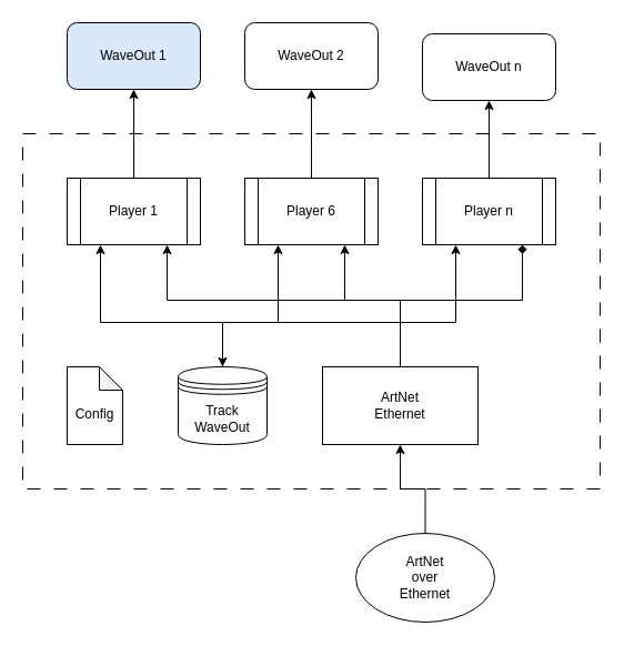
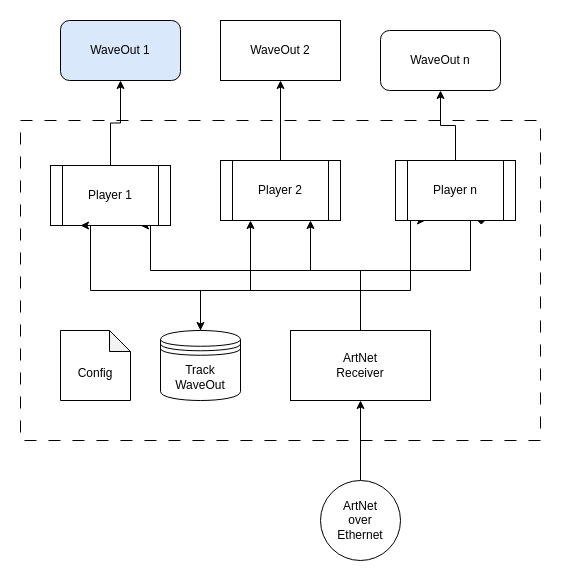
  <mxCell id="0" />
  <mxCell id="1" parent="0" />
  <mxCell id="2" style="edgeStyle=orthogonalEdgeStyle;rounded=0;orthogonalLoop=1;jettySize=auto;html=1;entryX=0.75;entryY=1;entryDx=0;entryDy=0;" edge="1" parent="1" source="5" target="13"><mxGeometry relative="1" as="geometry"><Array as="points"><mxPoint x="360" y="270" /><mxPoint x="310" y="270" /></Array></mxGeometry></mxCell>
  <mxCell id="3" style="edgeStyle=orthogonalEdgeStyle;rounded=0;orthogonalLoop=1;jettySize=auto;html=1;entryX=0.75;entryY=1;entryDx=0;entryDy=0;endArrow=diamond;" edge="1" parent="1" source="5" target="15"><mxGeometry relative="1" as="geometry"><Array as="points"><mxPoint x="360" y="270" /><mxPoint x="470" y="270" /></Array></mxGeometry></mxCell>
  <mxCell id="4" style="edgeStyle=orthogonalEdgeStyle;rounded=0;orthogonalLoop=1;jettySize=auto;html=1;entryX=0.75;entryY=1;entryDx=0;entryDy=0;" edge="1" parent="1" source="5" target="7"><mxGeometry relative="1" as="geometry"><Array as="points"><mxPoint x="360" y="270" /><mxPoint x="150" y="270" /></Array></mxGeometry></mxCell>
- <mxCell id="5" value="ArtNet&lt;div&gt;Ethernet&lt;/div&gt;" style="rounded=0;whiteSpace=wrap;html=1;" vertex="1" parent="1"><mxGeometry x="290" y="330" width="140" height="70" as="geometry" /></mxCell>
+ <mxCell id="5" value="ArtNet&lt;div&gt;Receiver&lt;/div&gt;" style="rounded=0;whiteSpace=wrap;html=1;" vertex="1" parent="1"><mxGeometry x="290" y="330" width="140" height="70" as="geometry" /></mxCell>
  <mxCell id="6" style="edgeStyle=orthogonalEdgeStyle;rounded=0;orthogonalLoop=1;jettySize=auto;html=1;entryX=0.5;entryY=1;entryDx=0;entryDy=0;" edge="1" parent="1" source="7" target="18"><mxGeometry relative="1" as="geometry" /></mxCell>
- <mxCell id="7" value="Player 1" style="shape=process;whiteSpace=wrap;html=1;backgroundOutline=1;" vertex="1" parent="1"><mxGeometry x="60" y="160" width="120" height="60" as="geometry" /></mxCell>
+ <mxCell id="7" value="Player 1" style="shape=process;whiteSpace=wrap;html=1;backgroundOutline=1;" vertex="1" parent="1"><mxGeometry x="50" y="165" width="120" height="60" as="geometry" /></mxCell>
  <mxCell id="8" style="edgeStyle=orthogonalEdgeStyle;rounded=0;orthogonalLoop=1;jettySize=auto;html=1;entryX=0.25;entryY=1;entryDx=0;entryDy=0;" edge="1" parent="1" source="11" target="13"><mxGeometry relative="1" as="geometry"><Array as="points"><mxPoint x="200" y="290" /><mxPoint x="250" y="290" /></Array></mxGeometry></mxCell>
  <mxCell id="9" style="edgeStyle=orthogonalEdgeStyle;rounded=0;orthogonalLoop=1;jettySize=auto;html=1;entryX=0.25;entryY=1;entryDx=0;entryDy=0;" edge="1" parent="1" source="11" target="7"><mxGeometry relative="1" as="geometry"><Array as="points"><mxPoint x="200" y="290" /><mxPoint x="90" y="290" /></Array></mxGeometry></mxCell>
  <mxCell id="10" style="edgeStyle=orthogonalEdgeStyle;rounded=0;orthogonalLoop=1;jettySize=auto;html=1;entryX=0.25;entryY=1;entryDx=0;entryDy=0;startArrow=classic;startFill=1;" edge="1" parent="1" source="11" target="15"><mxGeometry relative="1" as="geometry"><Array as="points"><mxPoint x="200" y="290" /><mxPoint x="410" y="290" /></Array></mxGeometry></mxCell>
  <mxCell id="11" value="Track&lt;div&gt;WaveOut&lt;/div&gt;" style="shape=datastore;whiteSpace=wrap;html=1;" vertex="1" parent="1"><mxGeometry x="160" y="330" width="80" height="70" as="geometry" /></mxCell>
  <mxCell id="12" style="edgeStyle=orthogonalEdgeStyle;rounded=0;orthogonalLoop=1;jettySize=auto;html=1;entryX=0.5;entryY=1;entryDx=0;entryDy=0;" edge="1" parent="1" source="13" target="19"><mxGeometry relative="1" as="geometry" /></mxCell>
- <mxCell id="13" value="Player 6" style="shape=process;whiteSpace=wrap;html=1;backgroundOutline=1;" vertex="1" parent="1"><mxGeometry x="220" y="160" width="120" height="60" as="geometry" /></mxCell>
+ <mxCell id="13" value="Player 2" style="shape=process;whiteSpace=wrap;html=1;backgroundOutline=1;" vertex="1" parent="1"><mxGeometry x="220" y="160" width="120" height="60" as="geometry" /></mxCell>
  <mxCell id="14" style="edgeStyle=orthogonalEdgeStyle;rounded=0;orthogonalLoop=1;jettySize=auto;html=1;entryX=0.5;entryY=1;entryDx=0;entryDy=0;" edge="1" parent="1" source="15" target="20"><mxGeometry relative="1" as="geometry" /></mxCell>
- <mxCell id="15" value="Player n" style="shape=process;whiteSpace=wrap;html=1;backgroundOutline=1;" vertex="1" parent="1"><mxGeometry x="380" y="160" width="120" height="60" as="geometry" /></mxCell>
+ <mxCell id="15" value="Player n" style="shape=process;whiteSpace=wrap;html=1;backgroundOutline=1;" vertex="1" parent="1"><mxGeometry x="395" y="160" width="120" height="60" as="geometry" /></mxCell>
  <mxCell id="16" style="edgeStyle=orthogonalEdgeStyle;rounded=0;orthogonalLoop=1;jettySize=auto;html=1;entryX=0.5;entryY=1;entryDx=0;entryDy=0;" edge="1" parent="1" source="17" target="5"><mxGeometry relative="1" as="geometry" /></mxCell>
- <mxCell id="17" value="ArtNet&lt;div&gt;over&lt;/div&gt;&lt;div&gt;Ethernet&lt;/div&gt;" style="ellipse;whiteSpace=wrap;html=1;aspect=fixed;" vertex="1" parent="1"><mxGeometry x="320" y="480" width="125" height="80" as="geometry" /></mxCell>
+ <mxCell id="17" value="ArtNet&lt;div&gt;over&lt;/div&gt;&lt;div&gt;Ethernet&lt;/div&gt;" style="ellipse;whiteSpace=wrap;html=1;aspect=fixed;" vertex="1" parent="1"><mxGeometry x="320" y="480" width="80" height="80" as="geometry" /></mxCell>
  <mxCell id="18" value="WaveOut 1" style="rounded=1;whiteSpace=wrap;html=1;fillColor=#dae8fc;" vertex="1" parent="1"><mxGeometry x="60" y="20" width="120" height="60" as="geometry" /></mxCell>
- <mxCell id="19" value="WaveOut 2" style="rounded=1;whiteSpace=wrap;html=1;" vertex="1" parent="1"><mxGeometry x="220" y="20" width="120" height="60" as="geometry" /></mxCell>
+ <mxCell id="19" value="WaveOut 2" style="whiteSpace=wrap;html=1;rounded=0;" vertex="1" parent="1"><mxGeometry x="220" y="20" width="120" height="60" as="geometry" /></mxCell>
  <mxCell id="20" value="WaveOut n" style="rounded=1;whiteSpace=wrap;html=1;" vertex="1" parent="1"><mxGeometry x="380" y="30" width="120" height="60" as="geometry" /></mxCell>
  <mxCell id="21" value="" style="whiteSpace=wrap;html=1;fillColor=none;dashed=1;dashPattern=12 12;" vertex="1" parent="1"><mxGeometry x="20" y="120" width="520" height="320" as="geometry" /></mxCell>
- <mxCell id="22" value="&lt;div&gt;&lt;br&gt;&lt;/div&gt;&lt;div&gt;Config&lt;/div&gt;" style="shape=note;whiteSpace=wrap;html=1;backgroundOutline=1;darkOpacity=0.05;size=21;" vertex="1" parent="1"><mxGeometry x="60" y="330" width="50" height="70" as="geometry" /></mxCell>
+ <mxCell id="22" value="&lt;div&gt;&lt;br&gt;&lt;/div&gt;&lt;div&gt;Config&lt;/div&gt;" style="shape=note;whiteSpace=wrap;html=1;backgroundOutline=1;darkOpacity=0.05;size=21;" vertex="1" parent="1"><mxGeometry x="60" y="330" width="70" height="70" as="geometry" /></mxCell>
